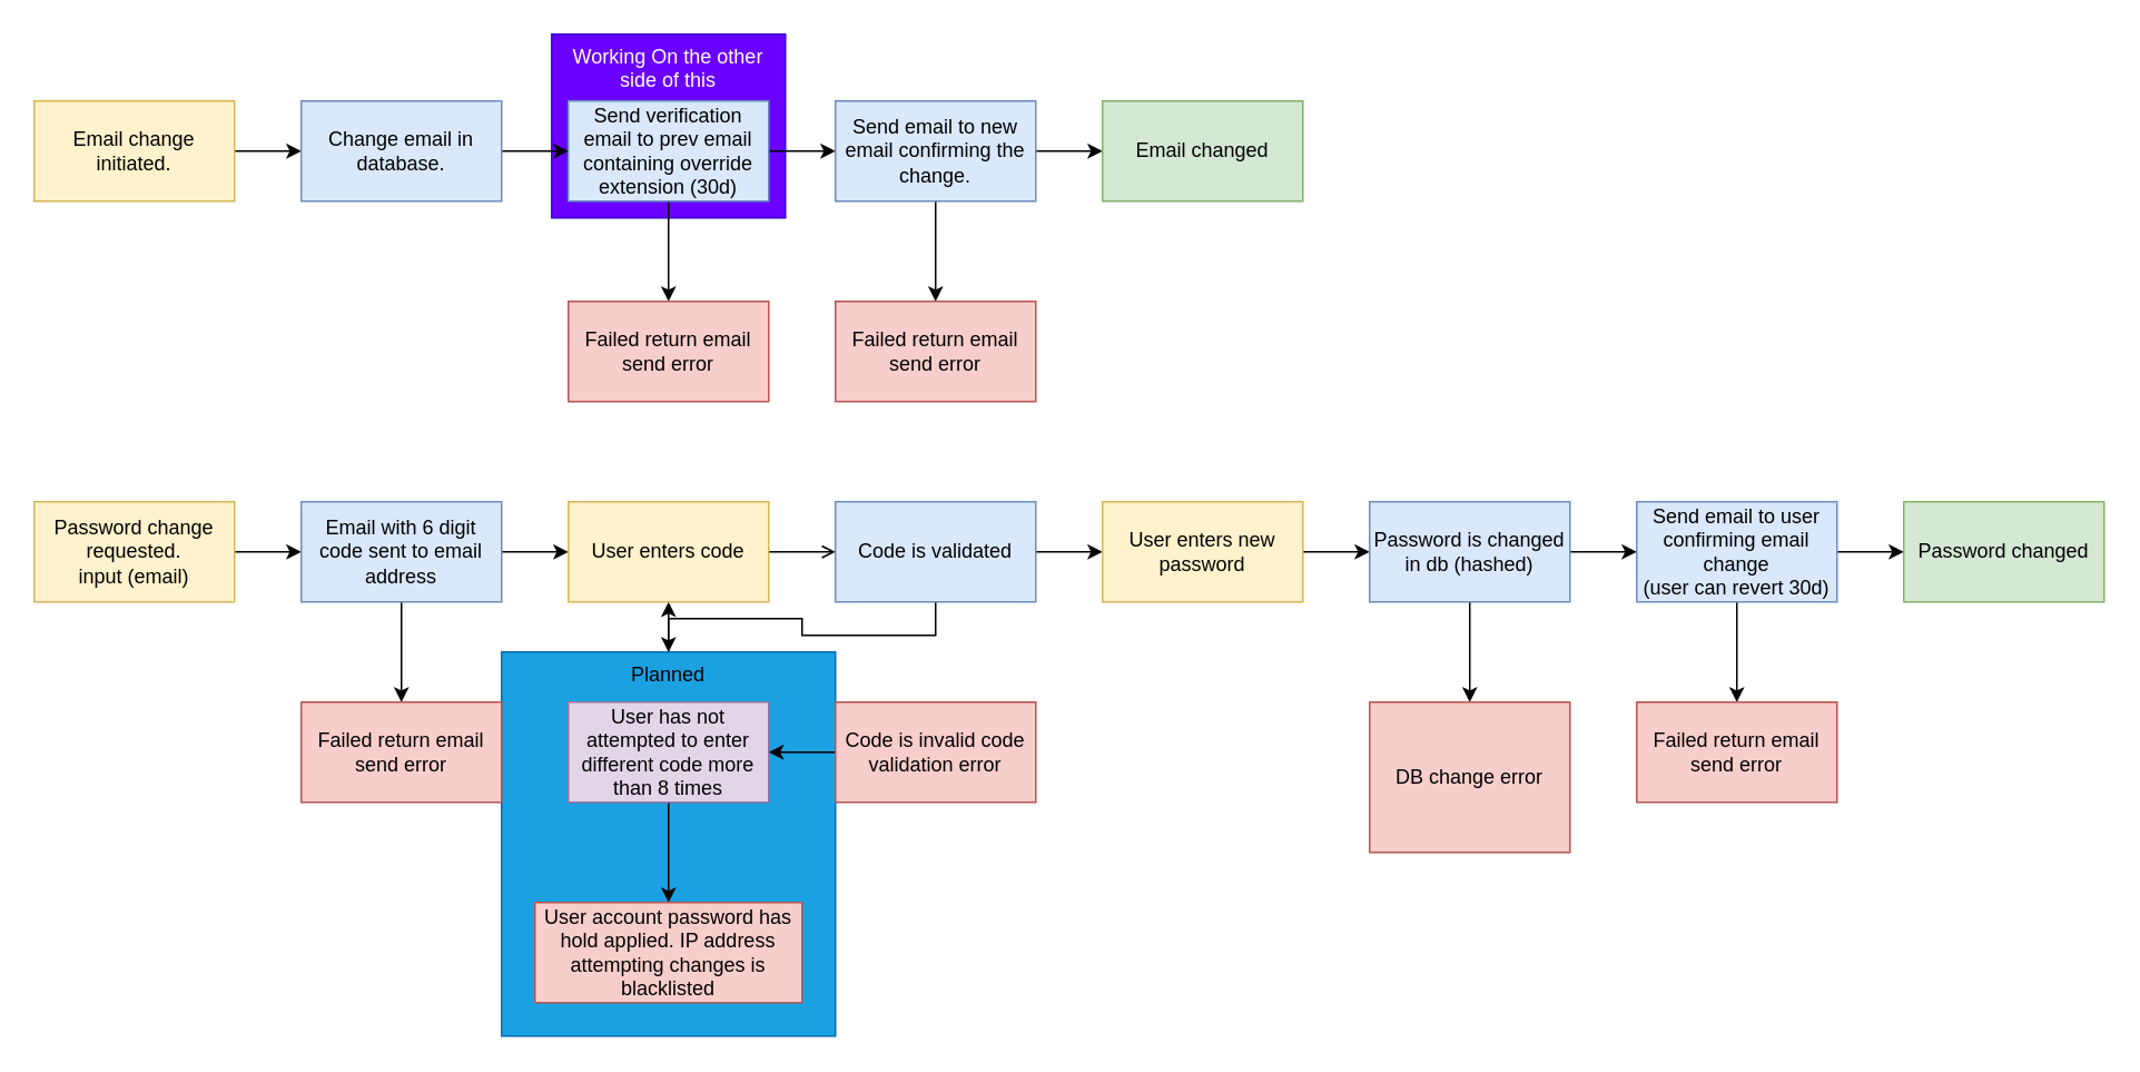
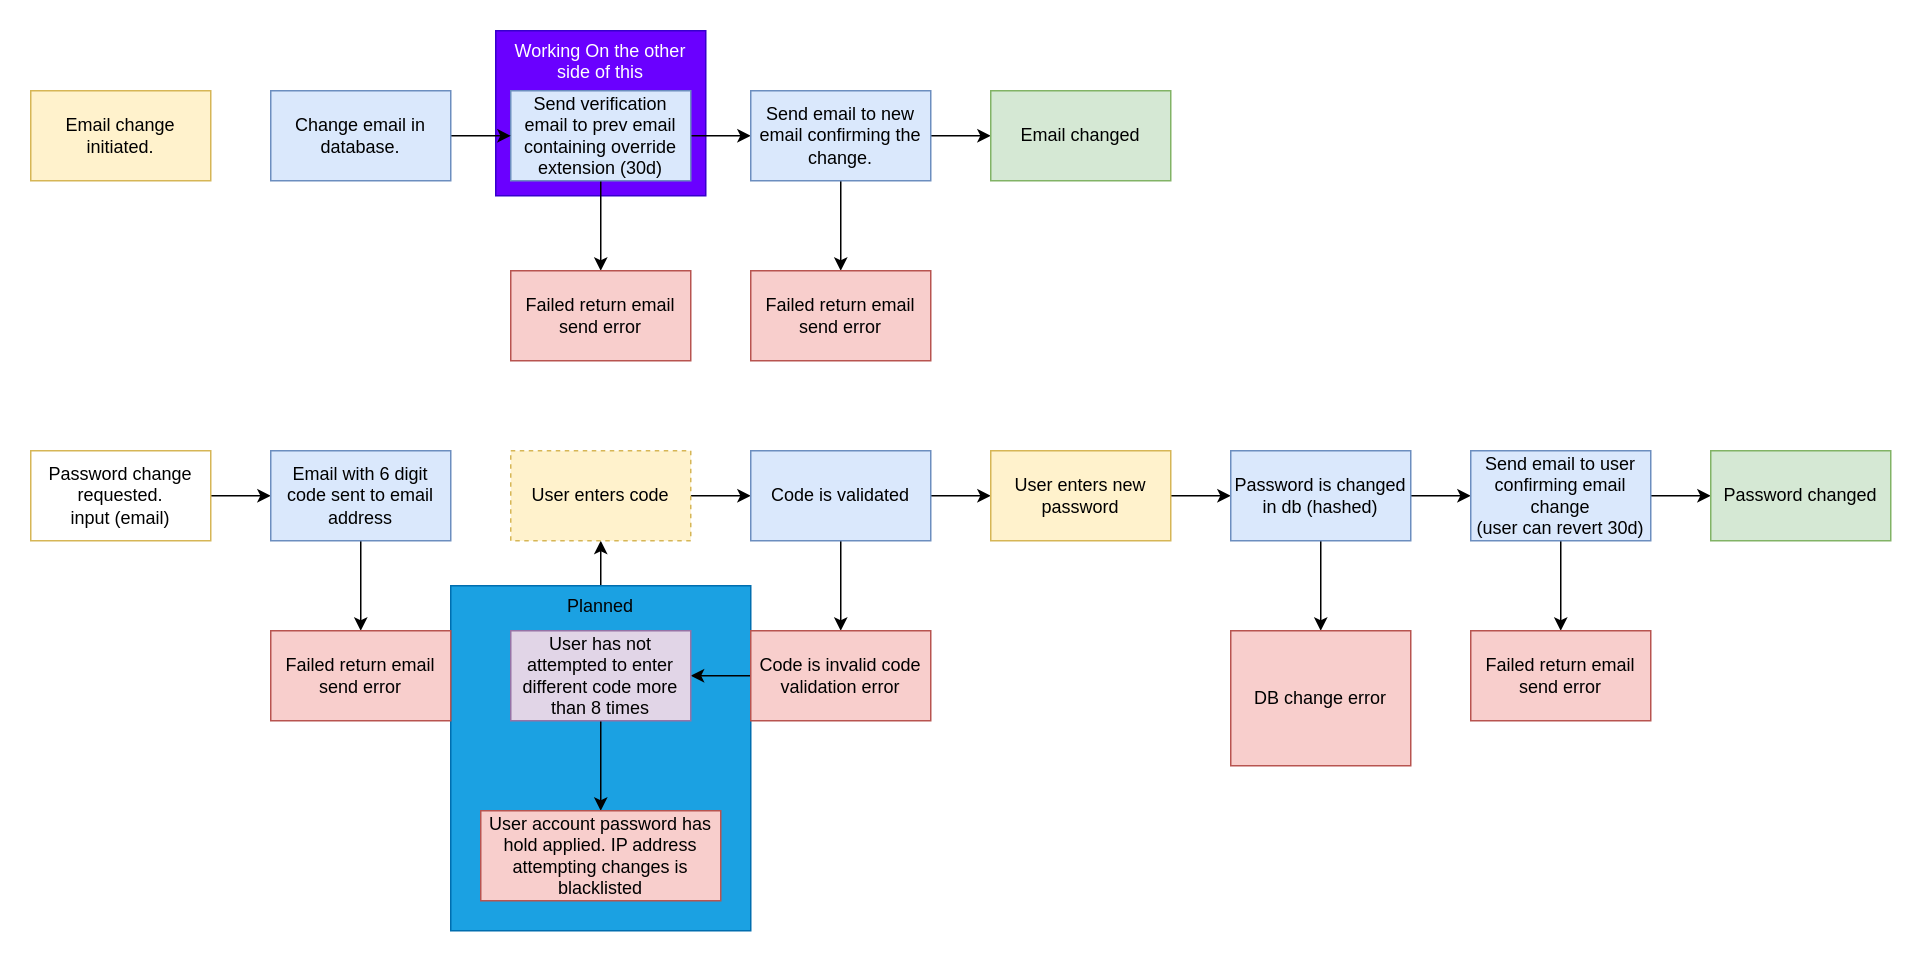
  <mxCell id="0" />
  <mxCell id="1" parent="0" />
  <mxCell id="2" value="" style="edgeStyle=orthogonalEdgeStyle;rounded=0;orthogonalLoop=1;jettySize=auto;html=1;" parent="1" source="43" target="25" edge="1"><mxGeometry relative="1" as="geometry" /></mxCell>
  <mxCell id="3" value="Working On the other side of this" style="whiteSpace=wrap;html=1;fillColor=#6a00ff;fontColor=#ffffff;strokeColor=#3700CC;verticalAlign=top;" vertex="1" parent="1"><mxGeometry x="330" width="140" height="110" as="geometry" y="20" /></mxCell>
  <mxCell id="4" value="Planned" style="whiteSpace=wrap;fillColor=#1ba1e2;strokeColor=#006EAF;align=center;labelPosition=center;verticalLabelPosition=middle;verticalAlign=top;horizontal=1;html=1;fontColor=#030303;" parent="1" vertex="1"><mxGeometry x="300" y="390" width="200" height="230" as="geometry" /></mxCell>
- <mxCell id="5" value="" style="edgeStyle=orthogonalEdgeStyle;rounded=0;orthogonalLoop=1;jettySize=auto;html=1;" parent="1" source="6" target="17" edge="1"><mxGeometry relative="1" as="geometry" /></mxCell>
  <mxCell id="6" value="Email change initiated." style="rounded=0;whiteSpace=wrap;html=1;fillColor=#fff2cc;strokeColor=#d6b656;" parent="1" vertex="1"><mxGeometry x="20" y="60" width="120" height="60" as="geometry" /></mxCell>
  <mxCell id="7" value="" style="edgeStyle=orthogonalEdgeStyle;rounded=0;orthogonalLoop=1;jettySize=auto;html=1;" parent="1" source="9" target="12" edge="1"><mxGeometry relative="1" as="geometry" /></mxCell>
  <mxCell id="8" value="" style="edgeStyle=orthogonalEdgeStyle;rounded=0;orthogonalLoop=1;jettySize=auto;html=1;" parent="1" source="9" target="13" edge="1"><mxGeometry relative="1" as="geometry" /></mxCell>
  <mxCell id="9" value="Send verification email to prev email containing override extension (30d)" style="rounded=0;whiteSpace=wrap;html=1;fillColor=#dae8fc;strokeColor=#6c8ebf;" parent="1" vertex="1"><mxGeometry x="340" y="60" width="120" height="60" as="geometry" /></mxCell>
  <mxCell id="10" value="" style="edgeStyle=orthogonalEdgeStyle;rounded=0;orthogonalLoop=1;jettySize=auto;html=1;" parent="1" source="12" target="14" edge="1"><mxGeometry relative="1" as="geometry" /></mxCell>
  <mxCell id="11" value="" style="edgeStyle=orthogonalEdgeStyle;rounded=0;orthogonalLoop=1;jettySize=auto;html=1;" parent="1" source="12" target="15" edge="1"><mxGeometry relative="1" as="geometry" /></mxCell>
  <mxCell id="12" value="Send email to new email confirming the change." style="whiteSpace=wrap;html=1;rounded=0;fillColor=#dae8fc;strokeColor=#6c8ebf;" parent="1" vertex="1"><mxGeometry x="500" y="60" width="120" height="60" as="geometry" /></mxCell>
  <mxCell id="13" value="Failed return email send error" style="whiteSpace=wrap;html=1;fillColor=#f8cecc;strokeColor=#b85450;rounded=0;" parent="1" vertex="1"><mxGeometry x="340" y="180" width="120" height="60" as="geometry" /></mxCell>
  <mxCell id="14" value="Email changed" style="whiteSpace=wrap;html=1;fillColor=#d5e8d4;strokeColor=#82b366;rounded=0;" parent="1" vertex="1"><mxGeometry x="660" y="60" width="120" height="60" as="geometry" /></mxCell>
  <mxCell id="15" value="Failed return email send error" style="whiteSpace=wrap;html=1;fillColor=#f8cecc;strokeColor=#b85450;rounded=0;" parent="1" vertex="1"><mxGeometry x="500" y="180" width="120" height="60" as="geometry" /></mxCell>
  <mxCell id="16" value="" style="edgeStyle=orthogonalEdgeStyle;rounded=0;orthogonalLoop=1;jettySize=auto;html=1;" parent="1" source="17" target="9" edge="1"><mxGeometry relative="1" as="geometry" /></mxCell>
  <mxCell id="17" value="Change email in database." style="whiteSpace=wrap;html=1;fillColor=#dae8fc;strokeColor=#6c8ebf;rounded=0;" parent="1" vertex="1"><mxGeometry x="180" y="60" width="120" height="60" as="geometry" /></mxCell>
  <mxCell id="18" value="" style="edgeStyle=orthogonalEdgeStyle;rounded=0;orthogonalLoop=1;jettySize=auto;html=1;" parent="1" source="19" edge="1"><mxGeometry relative="1" as="geometry"><mxPoint x="180" y="330" as="targetPoint" /></mxGeometry></mxCell>
- <mxCell id="19" value="Password change requested.&lt;br&gt;input (email)" style="whiteSpace=wrap;html=1;fillColor=#fff2cc;strokeColor=#d6b656;" parent="1" vertex="1"><mxGeometry x="20" y="300" width="120" height="60" as="geometry" /></mxCell>
+ <mxCell id="19" value="Password change requested.&lt;br&gt;input (email)" style="whiteSpace=wrap;html=1;fillColor=#ffffff;strokeColor=#d6b656;" parent="1" vertex="1"><mxGeometry x="20" y="300" width="120" height="60" as="geometry" /></mxCell>
  <mxCell id="20" value="" style="edgeStyle=orthogonalEdgeStyle;rounded=0;orthogonalLoop=1;jettySize=auto;html=1;" parent="1" source="22" target="23" edge="1"><mxGeometry relative="1" as="geometry" /></mxCell>
- <mxCell id="21" value="" style="edgeStyle=orthogonalEdgeStyle;rounded=0;orthogonalLoop=1;jettySize=auto;html=1;" parent="1" source="22" target="25" edge="1"><mxGeometry relative="1" as="geometry" /></mxCell>
  <mxCell id="22" value="Email with 6 digit code sent to email address" style="whiteSpace=wrap;html=1;fillColor=#dae8fc;strokeColor=#6c8ebf;" parent="1" vertex="1"><mxGeometry x="180" y="300" width="120" height="60" as="geometry" /></mxCell>
  <mxCell id="23" value="Failed return email send error" style="whiteSpace=wrap;html=1;fillColor=#f8cecc;strokeColor=#b85450;" parent="1" vertex="1"><mxGeometry x="180" y="420" width="120" height="60" as="geometry" /></mxCell>
- <mxCell id="24" value="" style="edgeStyle=orthogonalEdgeStyle;rounded=0;orthogonalLoop=1;jettySize=auto;html=1;endArrow=open;" parent="1" source="25" target="28" edge="1"><mxGeometry relative="1" as="geometry" /></mxCell>
- <mxCell id="25" value="User enters code" style="whiteSpace=wrap;html=1;fillColor=#fff2cc;strokeColor=#d6b656;" parent="1" vertex="1"><mxGeometry x="340" y="300" width="120" height="60" as="geometry" /></mxCell>
+ <mxCell id="24" value="" style="edgeStyle=orthogonalEdgeStyle;rounded=0;orthogonalLoop=1;jettySize=auto;html=1;" parent="1" source="25" target="28" edge="1"><mxGeometry relative="1" as="geometry" /></mxCell>
+ <mxCell id="25" value="User enters code" style="whiteSpace=wrap;html=1;fillColor=#fff2cc;strokeColor=#d6b656;dashed=1;" parent="1" vertex="1"><mxGeometry x="340" y="300" width="120" height="60" as="geometry" /></mxCell>
  <mxCell id="26" value="" style="edgeStyle=orthogonalEdgeStyle;rounded=0;orthogonalLoop=1;jettySize=auto;html=1;" parent="1" source="28" target="30" edge="1"><mxGeometry relative="1" as="geometry" /></mxCell>
- <mxCell id="27" value="" style="edgeStyle=orthogonalEdgeStyle;rounded=0;orthogonalLoop=1;jettySize=auto;html=1;" parent="1" source="28" target="4" edge="1"><mxGeometry relative="1" as="geometry" /></mxCell>
+ <mxCell id="27" value="" style="edgeStyle=orthogonalEdgeStyle;rounded=0;orthogonalLoop=1;jettySize=auto;html=1;" parent="1" source="28" target="32" edge="1"><mxGeometry relative="1" as="geometry" /></mxCell>
  <mxCell id="28" value="Code is validated" style="whiteSpace=wrap;html=1;fillColor=#dae8fc;strokeColor=#6c8ebf;" parent="1" vertex="1"><mxGeometry x="500" y="300" width="120" height="60" as="geometry" /></mxCell>
  <mxCell id="29" value="" style="edgeStyle=orthogonalEdgeStyle;rounded=0;orthogonalLoop=1;jettySize=auto;html=1;" parent="1" source="30" target="35" edge="1"><mxGeometry relative="1" as="geometry" /></mxCell>
  <mxCell id="30" value="User enters new password" style="whiteSpace=wrap;html=1;fillColor=#fff2cc;strokeColor=#d6b656;" parent="1" vertex="1"><mxGeometry x="660" y="300" width="120" height="60" as="geometry" /></mxCell>
  <mxCell id="31" value="" style="edgeStyle=orthogonalEdgeStyle;rounded=0;orthogonalLoop=1;jettySize=auto;html=1;" parent="1" source="32" target="43" edge="1"><mxGeometry relative="1" as="geometry" /></mxCell>
  <mxCell id="32" value="Code is invalid code validation error" style="whiteSpace=wrap;html=1;fillColor=#f8cecc;strokeColor=#b85450;" parent="1" vertex="1"><mxGeometry x="500" y="420" width="120" height="60" as="geometry" /></mxCell>
  <mxCell id="33" value="" style="edgeStyle=orthogonalEdgeStyle;rounded=0;orthogonalLoop=1;jettySize=auto;html=1;" parent="1" source="35" target="36" edge="1"><mxGeometry relative="1" as="geometry" /></mxCell>
  <mxCell id="34" value="" style="edgeStyle=orthogonalEdgeStyle;rounded=0;orthogonalLoop=1;jettySize=auto;html=1;" parent="1" source="35" target="39" edge="1"><mxGeometry relative="1" as="geometry" /></mxCell>
  <mxCell id="35" value="Password is changed in db (hashed)" style="whiteSpace=wrap;html=1;fillColor=#dae8fc;strokeColor=#6c8ebf;" parent="1" vertex="1"><mxGeometry x="820" y="300" width="120" height="60" as="geometry" /></mxCell>
  <mxCell id="36" value="DB change error" style="whiteSpace=wrap;html=1;fillColor=#f8cecc;strokeColor=#b85450;" parent="1" vertex="1"><mxGeometry x="820" y="420" width="120" height="90" as="geometry" /></mxCell>
  <mxCell id="37" value="" style="edgeStyle=orthogonalEdgeStyle;rounded=0;orthogonalLoop=1;jettySize=auto;html=1;" parent="1" source="39" target="40" edge="1"><mxGeometry relative="1" as="geometry" /></mxCell>
  <mxCell id="38" value="" style="edgeStyle=orthogonalEdgeStyle;rounded=0;orthogonalLoop=1;jettySize=auto;html=1;" parent="1" source="39" target="41" edge="1"><mxGeometry relative="1" as="geometry" /></mxCell>
  <mxCell id="39" value="Send email to user confirming email change&lt;br&gt;(user can revert 30d)" style="whiteSpace=wrap;html=1;fillColor=#dae8fc;strokeColor=#6c8ebf;" parent="1" vertex="1"><mxGeometry x="980" y="300" width="120" height="60" as="geometry" /></mxCell>
  <mxCell id="40" value="Failed return email send error" style="whiteSpace=wrap;html=1;fillColor=#f8cecc;strokeColor=#b85450;" parent="1" vertex="1"><mxGeometry x="980" y="420" width="120" height="60" as="geometry" /></mxCell>
  <mxCell id="41" value="Password changed" style="whiteSpace=wrap;html=1;fillColor=#d5e8d4;strokeColor=#82b366;" parent="1" vertex="1"><mxGeometry x="1140" y="300" width="120" height="60" as="geometry" /></mxCell>
  <mxCell id="42" value="" style="edgeStyle=orthogonalEdgeStyle;rounded=0;orthogonalLoop=1;jettySize=auto;html=1;" parent="1" source="43" target="44" edge="1"><mxGeometry relative="1" as="geometry" /></mxCell>
  <mxCell id="43" value="User has not attempted to enter different code more than 8 times" style="whiteSpace=wrap;html=1;fillColor=#e1d5e7;strokeColor=#9673a6;" parent="1" vertex="1"><mxGeometry x="340" y="420" width="120" height="60" as="geometry" /></mxCell>
  <mxCell id="44" value="User account password has hold applied. IP address attempting changes is blacklisted" style="whiteSpace=wrap;html=1;fillColor=#f8cecc;strokeColor=#b85450;" parent="1" vertex="1"><mxGeometry x="320" y="540" width="160" height="60" as="geometry" /></mxCell>
